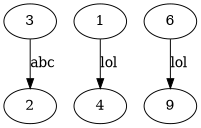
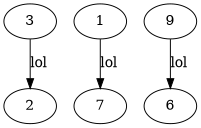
  digraph {
    n1 [label=2]
    3
    1
-   7 [label=4]
+   7
    6
    9
-   3 -> n1 [label=abc]
+   3 -> n1 [label=lol]
    1 -> 7 [label=lol]
-   6 -> 9 [label=lol]
+   9 -> 6 [label=lol]
  }
